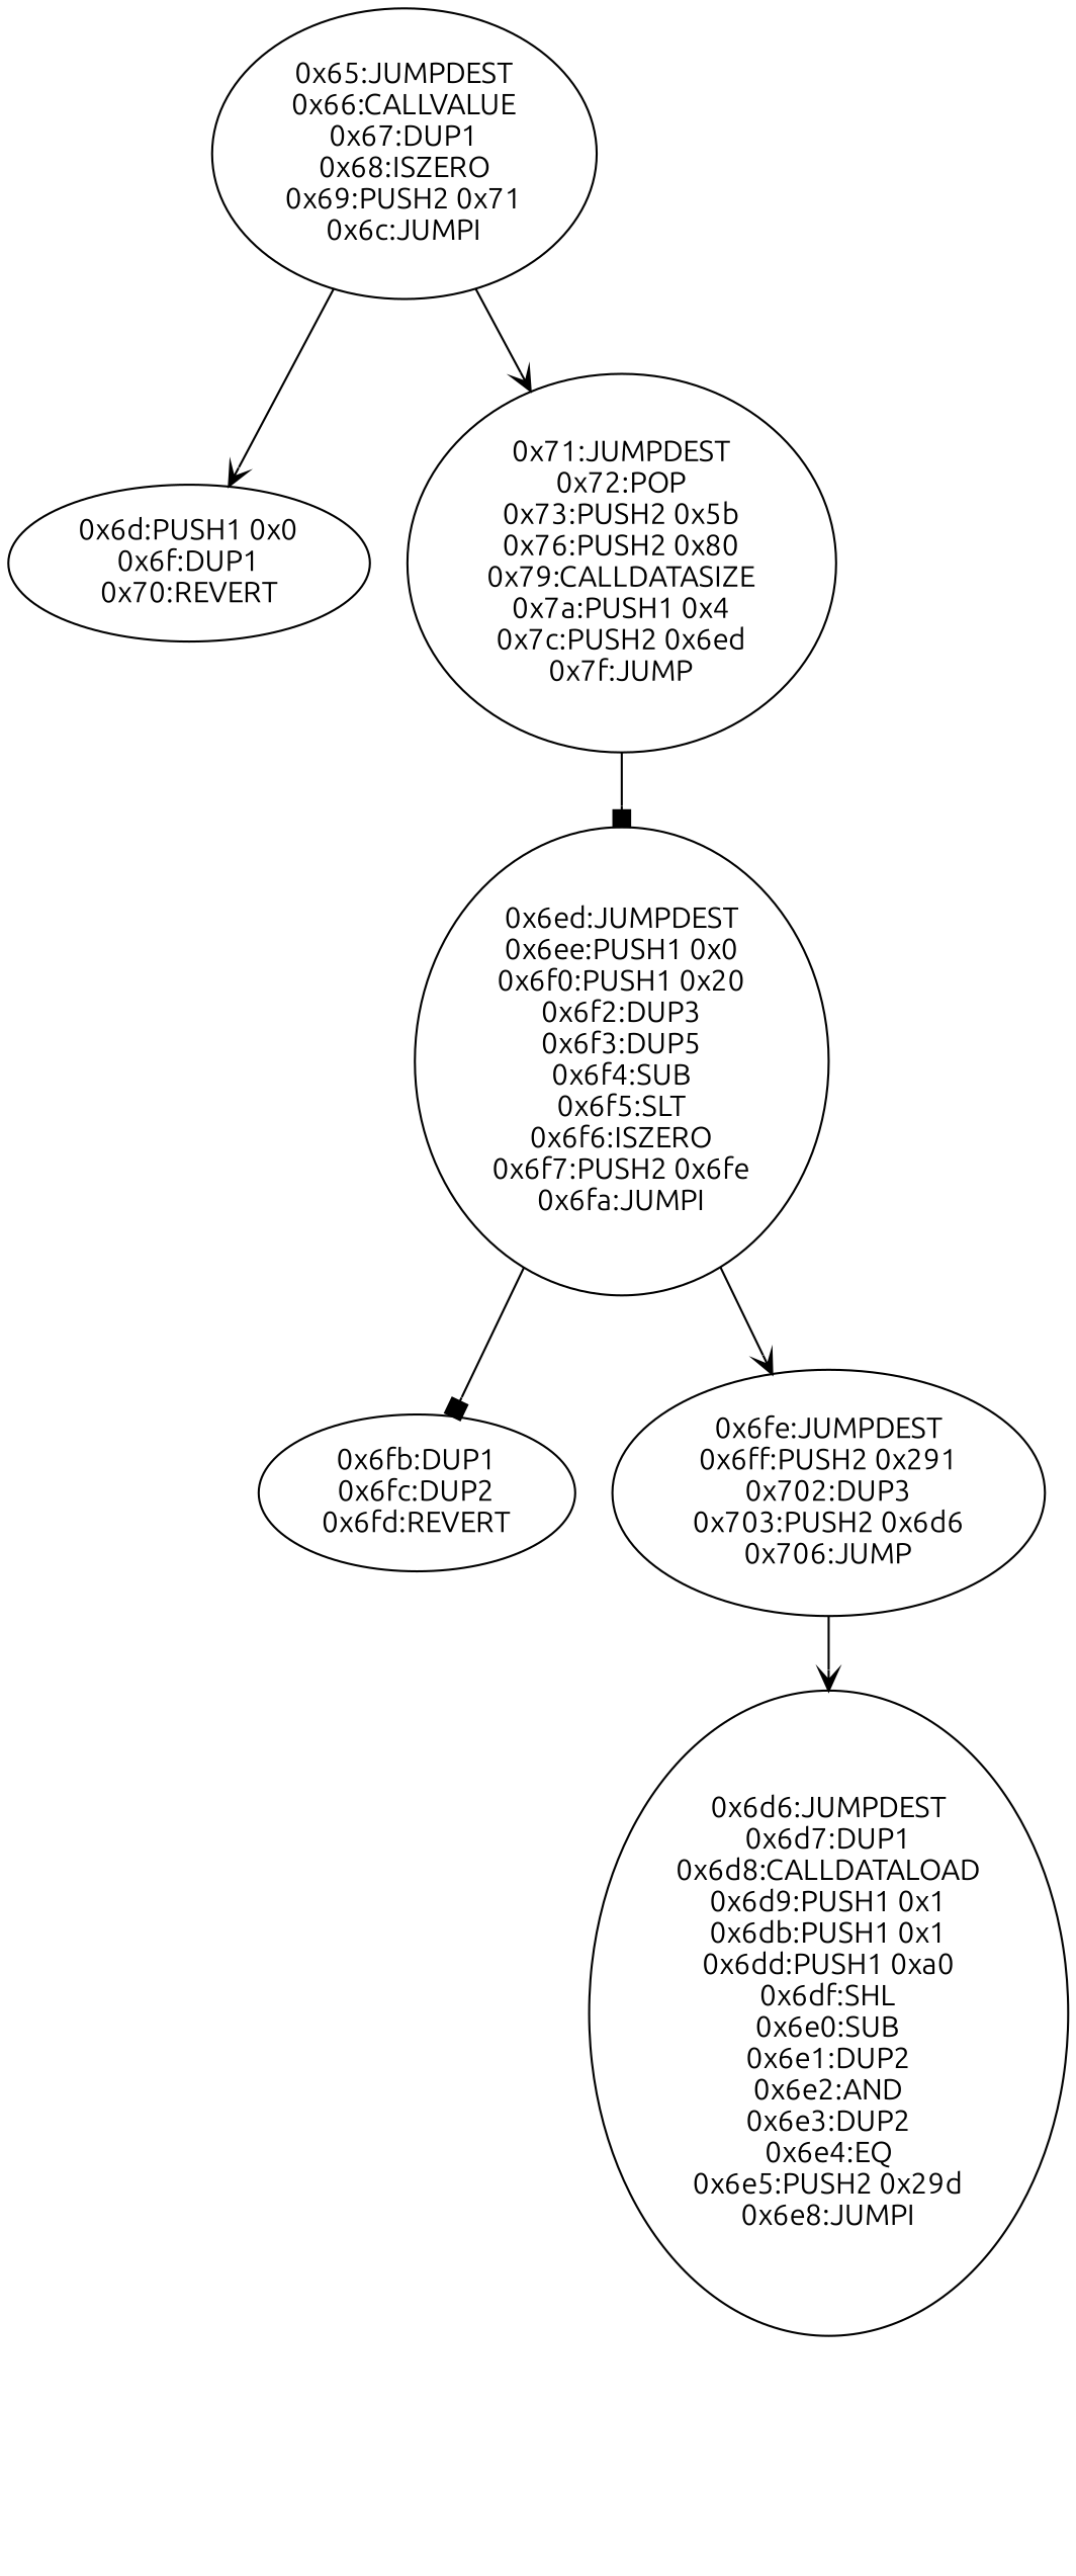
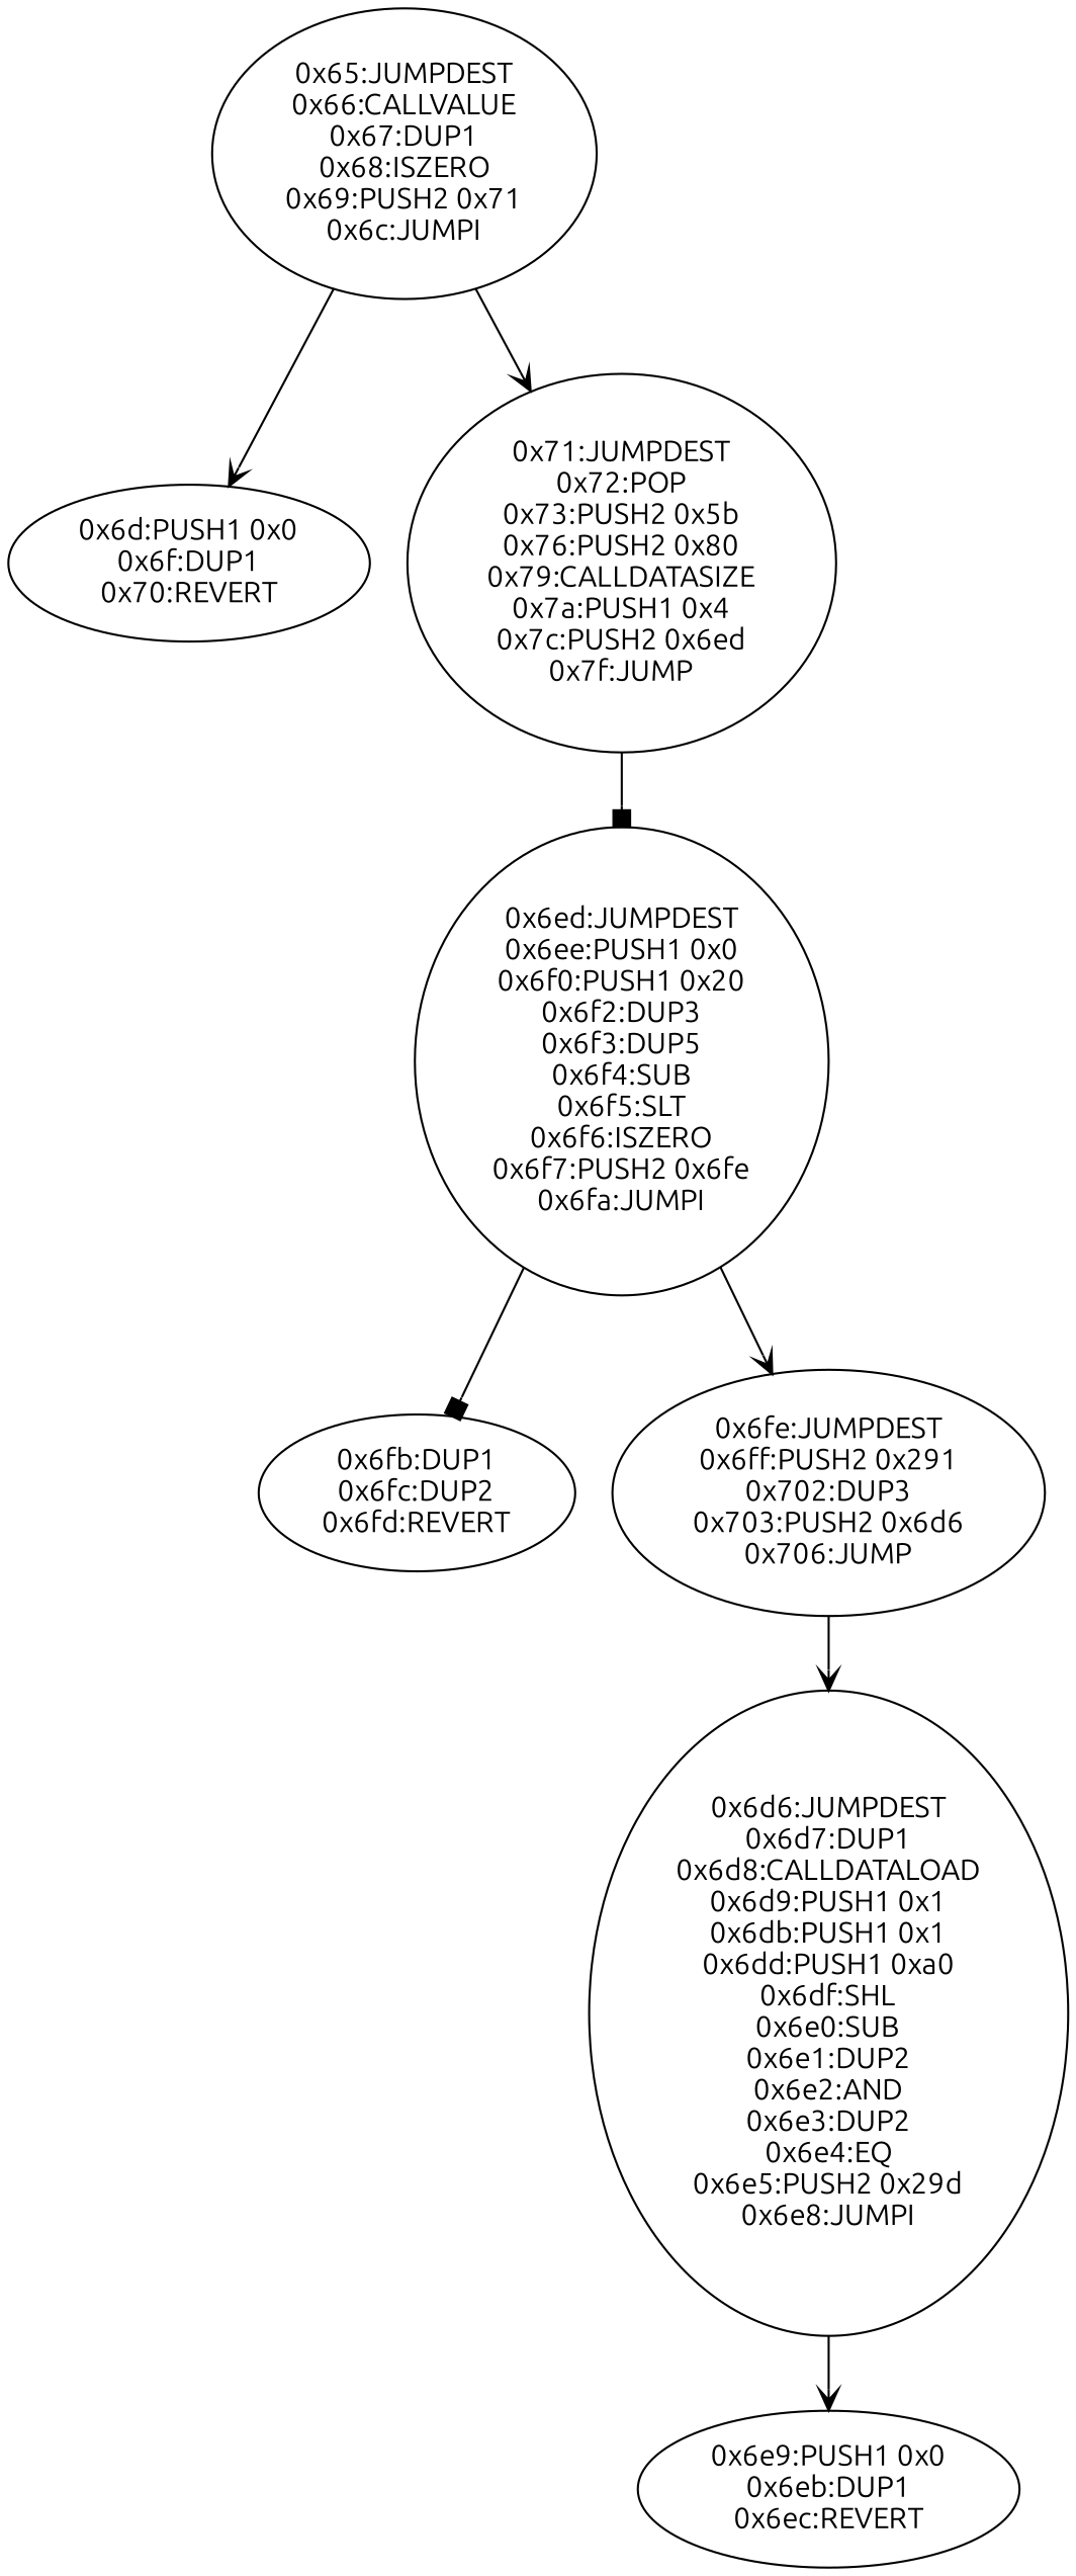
  digraph {
    fontname=Ubuntu
    node [fontname=Ubuntu]
    edge [arrowhead=vee fontname=Ubuntu]
    n1 [label="0x65:JUMPDEST\n0x66:CALLVALUE\n0x67:DUP1\n0x68:ISZERO\n0x69:PUSH2 0x71\n0x6c:JUMPI"]
    n2 [label="0x6d:PUSH1 0x0\n0x6f:DUP1\n0x70:REVERT"]
    n3 [label="0x71:JUMPDEST\n0x72:POP\n0x73:PUSH2 0x5b\n0x76:PUSH2 0x80\n0x79:CALLDATASIZE\n0x7a:PUSH1 0x4\n0x7c:PUSH2 0x6ed\n0x7f:JUMP"]
    n4 [label="0x6ed:JUMPDEST\n0x6ee:PUSH1 0x0\n0x6f0:PUSH1 0x20\n0x6f2:DUP3\n0x6f3:DUP5\n0x6f4:SUB\n0x6f5:SLT\n0x6f6:ISZERO\n0x6f7:PUSH2 0x6fe\n0x6fa:JUMPI"]
    n5 [label="0x6fb:DUP1\n0x6fc:DUP2\n0x6fd:REVERT"]
    n6 [label="0x6fe:JUMPDEST\n0x6ff:PUSH2 0x291\n0x702:DUP3\n0x703:PUSH2 0x6d6\n0x706:JUMP"]
    n7 [label="0x6d6:JUMPDEST\n0x6d7:DUP1\n0x6d8:CALLDATALOAD\n0x6d9:PUSH1 0x1\n0x6db:PUSH1 0x1\n0x6dd:PUSH1 0xa0\n0x6df:SHL\n0x6e0:SUB\n0x6e1:DUP2\n0x6e2:AND\n0x6e3:DUP2\n0x6e4:EQ\n0x6e5:PUSH2 0x29d\n0x6e8:JUMPI"]
+   n8 [label="0x6e9:PUSH1 0x0\n0x6eb:DUP1\n0x6ec:REVERT"]
    n1 -> n2
    n1 -> n3
    n3 -> n4 [arrowhead=box]
    n4 -> n5 [arrowhead=box]
    n4 -> n6
    n6 -> n7
+   n7 -> n8
  }
